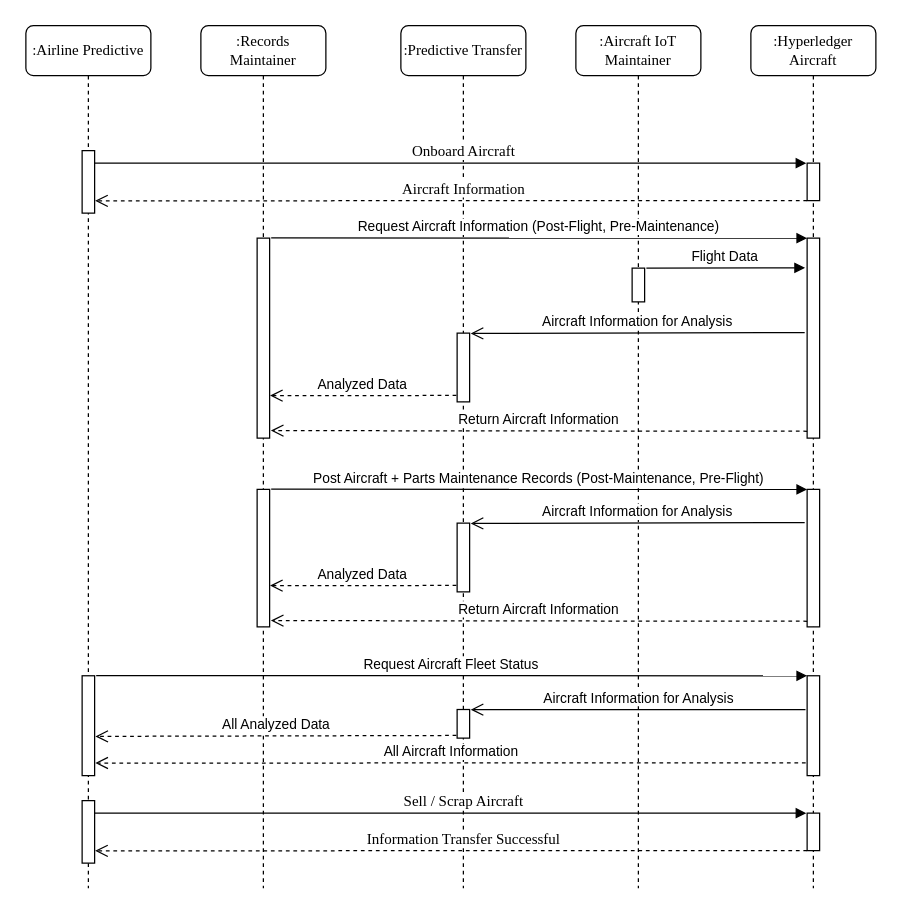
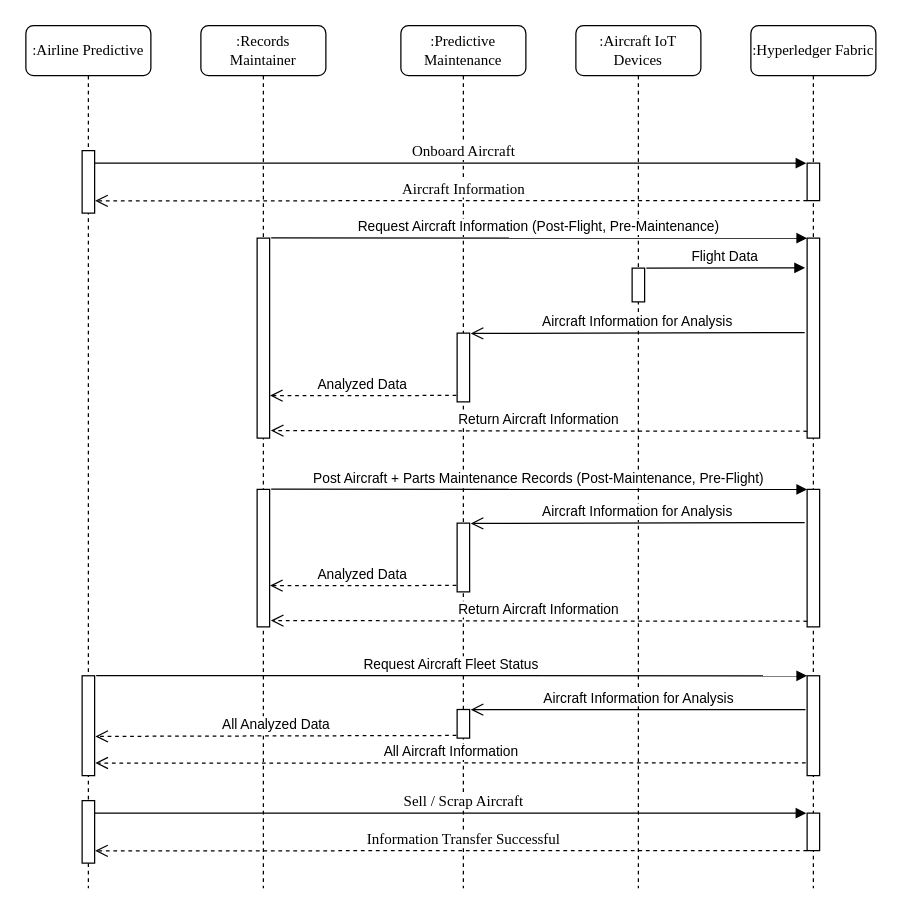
  <mxCell id="0" />
  <mxCell id="1" parent="0" />
  <mxCell id="2" value=":Records Maintainer" style="shape=umlLifeline;perimeter=lifelinePerimeter;whiteSpace=wrap;html=1;container=1;collapsible=0;recursiveResize=0;outlineConnect=0;rounded=1;shadow=0;comic=0;labelBackgroundColor=none;strokeWidth=1;fontFamily=Verdana;fontSize=12;align=center;" parent="1" vertex="1"><mxGeometry x="160" y="20" width="100" height="690" as="geometry" /></mxCell>
  <mxCell id="3" value="" style="html=1;points=[];perimeter=orthogonalPerimeter;rounded=0;shadow=0;comic=0;labelBackgroundColor=none;strokeWidth=1;fontFamily=Verdana;fontSize=12;align=center;" parent="2" vertex="1"><mxGeometry x="45" y="170" width="10" height="160" as="geometry" /></mxCell>
- <mxCell id="4" value=":Predictive Transfer" style="shape=umlLifeline;perimeter=lifelinePerimeter;whiteSpace=wrap;html=1;container=1;collapsible=0;recursiveResize=0;outlineConnect=0;rounded=1;shadow=0;comic=0;labelBackgroundColor=none;strokeWidth=1;fontFamily=Verdana;fontSize=12;align=center;" parent="1" vertex="1"><mxGeometry x="320" y="20" width="100" height="690" as="geometry" /></mxCell>
+ <mxCell id="4" value=":Predictive Maintenance" style="shape=umlLifeline;perimeter=lifelinePerimeter;whiteSpace=wrap;html=1;container=1;collapsible=0;recursiveResize=0;outlineConnect=0;rounded=1;shadow=0;comic=0;labelBackgroundColor=none;strokeWidth=1;fontFamily=Verdana;fontSize=12;align=center;" parent="1" vertex="1"><mxGeometry x="320" y="20" width="100" height="690" as="geometry" /></mxCell>
  <mxCell id="5" value="" style="html=1;points=[];perimeter=orthogonalPerimeter;" vertex="1" parent="4"><mxGeometry x="45" y="246" width="10" height="55" as="geometry" /></mxCell>
  <mxCell id="6" value="" style="html=1;points=[];perimeter=orthogonalPerimeter;" vertex="1" parent="4"><mxGeometry x="45" y="547.11" width="10" height="22.89" as="geometry" /></mxCell>
- <mxCell id="7" value=":Aircraft IoT Maintainer" style="shape=umlLifeline;perimeter=lifelinePerimeter;whiteSpace=wrap;html=1;container=1;collapsible=0;recursiveResize=0;outlineConnect=0;rounded=1;shadow=0;comic=0;labelBackgroundColor=none;strokeWidth=1;fontFamily=Verdana;fontSize=12;align=center;" parent="1" vertex="1"><mxGeometry x="460" y="20" width="100" height="690" as="geometry" /></mxCell>
+ <mxCell id="7" value=":Aircraft IoT Devices" style="shape=umlLifeline;perimeter=lifelinePerimeter;whiteSpace=wrap;html=1;container=1;collapsible=0;recursiveResize=0;outlineConnect=0;rounded=1;shadow=0;comic=0;labelBackgroundColor=none;strokeWidth=1;fontFamily=Verdana;fontSize=12;align=center;" parent="1" vertex="1"><mxGeometry x="460" y="20" width="100" height="690" as="geometry" /></mxCell>
  <mxCell id="8" value="" style="html=1;points=[];perimeter=orthogonalPerimeter;" vertex="1" parent="7"><mxGeometry x="45" y="194" width="10" height="27" as="geometry" /></mxCell>
- <mxCell id="9" value=":Hyperledger Aircraft" style="shape=umlLifeline;perimeter=lifelinePerimeter;whiteSpace=wrap;html=1;container=1;collapsible=0;recursiveResize=0;outlineConnect=0;rounded=1;shadow=0;comic=0;labelBackgroundColor=none;strokeWidth=1;fontFamily=Verdana;fontSize=12;align=center;" parent="1" vertex="1"><mxGeometry x="600" y="20" width="100" height="690" as="geometry" /></mxCell>
+ <mxCell id="9" value=":Hyperledger Fabric" style="shape=umlLifeline;perimeter=lifelinePerimeter;whiteSpace=wrap;html=1;container=1;collapsible=0;recursiveResize=0;outlineConnect=0;rounded=1;shadow=0;comic=0;labelBackgroundColor=none;strokeWidth=1;fontFamily=Verdana;fontSize=12;align=center;" parent="1" vertex="1"><mxGeometry x="600" y="20" width="100" height="690" as="geometry" /></mxCell>
  <mxCell id="10" value="" style="html=1;points=[];perimeter=orthogonalPerimeter;rounded=0;shadow=0;comic=0;labelBackgroundColor=none;strokeWidth=1;fontFamily=Verdana;fontSize=12;align=center;" parent="9" vertex="1"><mxGeometry x="45" y="110" width="10" height="30" as="geometry" /></mxCell>
  <mxCell id="11" value="" style="html=1;points=[];perimeter=orthogonalPerimeter;" vertex="1" parent="9"><mxGeometry x="45" y="170" width="10" height="160" as="geometry" /></mxCell>
  <mxCell id="12" value="" style="html=1;points=[];perimeter=orthogonalPerimeter;rounded=0;shadow=0;comic=0;labelBackgroundColor=none;strokeWidth=1;fontFamily=Verdana;fontSize=12;align=center;" vertex="1" parent="9"><mxGeometry x="-395" y="371" width="10" height="110" as="geometry" /></mxCell>
  <mxCell id="13" value="" style="html=1;points=[];perimeter=orthogonalPerimeter;" vertex="1" parent="9"><mxGeometry x="-235" y="398" width="10" height="55" as="geometry" /></mxCell>
  <mxCell id="14" value="" style="html=1;points=[];perimeter=orthogonalPerimeter;" vertex="1" parent="9"><mxGeometry x="45" y="371" width="10" height="110" as="geometry" /></mxCell>
  <mxCell id="15" value="Post Aircraft + Parts Maintenance Records (Post-Maintenance, Pre-Flight)" style="html=1;verticalAlign=bottom;endArrow=block;entryX=0;entryY=0;exitX=1.124;exitY=-0.001;exitDx=0;exitDy=0;exitPerimeter=0;" edge="1" parent="9" source="12" target="14"><mxGeometry relative="1" as="geometry"><mxPoint x="-330" y="371" as="sourcePoint" /></mxGeometry></mxCell>
  <mxCell id="16" value="Return Aircraft Information" style="html=1;verticalAlign=bottom;endArrow=open;dashed=1;endSize=8;exitX=0;exitY=0.95;" edge="1" parent="9"><mxGeometry relative="1" as="geometry"><mxPoint x="-384" y="476" as="targetPoint" /><mxPoint x="45" y="476.5" as="sourcePoint" /></mxGeometry></mxCell>
  <mxCell id="17" value="Analyzed Data" style="html=1;verticalAlign=bottom;endArrow=open;dashed=1;endSize=8;exitX=-0.061;exitY=0.907;exitDx=0;exitDy=0;exitPerimeter=0;entryX=1.032;entryY=0.826;entryDx=0;entryDy=0;entryPerimeter=0;" edge="1" parent="9" source="13"><mxGeometry relative="1" as="geometry"><mxPoint x="-384.68" y="447.98" as="targetPoint" /><mxPoint x="-250" y="448" as="sourcePoint" /></mxGeometry></mxCell>
  <mxCell id="18" value="Aircraft Information for Analysis" style="html=1;verticalAlign=bottom;endArrow=open;endSize=8;exitX=-0.195;exitY=0.607;exitDx=0;exitDy=0;exitPerimeter=0;entryX=1.087;entryY=0.005;entryDx=0;entryDy=0;entryPerimeter=0;" edge="1" parent="9" target="13"><mxGeometry relative="1" as="geometry"><mxPoint x="-220" y="398" as="targetPoint" /><mxPoint x="43.05" y="397.61" as="sourcePoint" /></mxGeometry></mxCell>
  <mxCell id="19" value="" style="html=1;points=[];perimeter=orthogonalPerimeter;" vertex="1" parent="9"><mxGeometry x="45" y="520.11" width="10" height="79.89" as="geometry" /></mxCell>
  <mxCell id="20" value=":Airline Predictive" style="shape=umlLifeline;perimeter=lifelinePerimeter;whiteSpace=wrap;html=1;container=1;collapsible=0;recursiveResize=0;outlineConnect=0;rounded=1;shadow=0;comic=0;labelBackgroundColor=none;strokeWidth=1;fontFamily=Verdana;fontSize=12;align=center;" parent="1" vertex="1"><mxGeometry x="20" y="20" width="100" height="690" as="geometry" /></mxCell>
  <mxCell id="21" value="" style="html=1;points=[];perimeter=orthogonalPerimeter;rounded=0;shadow=0;comic=0;labelBackgroundColor=none;strokeWidth=1;fontFamily=Verdana;fontSize=12;align=center;" parent="20" vertex="1"><mxGeometry x="45" y="100" width="10" height="50" as="geometry" /></mxCell>
  <mxCell id="22" value="" style="html=1;points=[];perimeter=orthogonalPerimeter;rounded=0;shadow=0;comic=0;labelBackgroundColor=none;strokeWidth=1;fontFamily=Verdana;fontSize=12;align=center;" vertex="1" parent="20"><mxGeometry x="45" y="520.11" width="10" height="79.89" as="geometry" /></mxCell>
  <mxCell id="23" value="" style="html=1;points=[];perimeter=orthogonalPerimeter;rounded=0;shadow=0;comic=0;labelBackgroundColor=none;strokeWidth=1;fontFamily=Verdana;fontSize=12;align=center;" vertex="1" parent="20"><mxGeometry x="625" y="630" width="10" height="30" as="geometry" /></mxCell>
  <mxCell id="24" value="" style="html=1;points=[];perimeter=orthogonalPerimeter;rounded=0;shadow=0;comic=0;labelBackgroundColor=none;strokeWidth=1;fontFamily=Verdana;fontSize=12;align=center;" vertex="1" parent="20"><mxGeometry x="45" y="620" width="10" height="50" as="geometry" /></mxCell>
  <mxCell id="25" value="Sell / Scrap Aircraft" style="html=1;verticalAlign=bottom;endArrow=block;entryX=-0.061;entryY=0;labelBackgroundColor=#ffffff;fontFamily=Verdana;fontSize=12;edgeStyle=elbowEdgeStyle;elbow=vertical;entryDx=0;entryDy=0;entryPerimeter=0;" edge="1" parent="20" source="24" target="23"><mxGeometry x="0.036" relative="1" as="geometry"><mxPoint x="120" y="630" as="sourcePoint" /><mxPoint as="offset" /></mxGeometry></mxCell>
  <mxCell id="26" value="Information Transfer Successful" style="html=1;verticalAlign=bottom;endArrow=open;dashed=1;endSize=8;labelBackgroundColor=#ffffff;fontFamily=Verdana;fontSize=12;elbow=vertical;entryX=1.041;entryY=0.803;entryDx=0;entryDy=0;entryPerimeter=0;" edge="1" parent="20" target="24"><mxGeometry x="-0.034" relative="1" as="geometry"><mxPoint x="120" y="660" as="targetPoint" /><mxPoint x="625" y="660" as="sourcePoint" /><mxPoint as="offset" /></mxGeometry></mxCell>
  <mxCell id="27" value="Onboard Aircraft" style="html=1;verticalAlign=bottom;endArrow=block;entryX=-0.061;entryY=0;labelBackgroundColor=#ffffff;fontFamily=Verdana;fontSize=12;edgeStyle=elbowEdgeStyle;elbow=vertical;entryDx=0;entryDy=0;entryPerimeter=0;" parent="1" source="21" target="10" edge="1"><mxGeometry x="0.036" relative="1" as="geometry"><mxPoint x="140" y="130" as="sourcePoint" /><mxPoint as="offset" /></mxGeometry></mxCell>
  <mxCell id="28" value="Aircraft Information" style="html=1;verticalAlign=bottom;endArrow=open;dashed=1;endSize=8;labelBackgroundColor=#ffffff;fontFamily=Verdana;fontSize=12;elbow=vertical;entryX=1.041;entryY=0.803;entryDx=0;entryDy=0;entryPerimeter=0;" edge="1" parent="1" target="21"><mxGeometry x="-0.034" relative="1" as="geometry"><mxPoint x="140" y="160" as="targetPoint" /><mxPoint x="645" y="160" as="sourcePoint" /><mxPoint as="offset" /></mxGeometry></mxCell>
  <mxCell id="29" value="Request Aircraft Information (Post-Flight, Pre-Maintenance)" style="html=1;verticalAlign=bottom;endArrow=block;entryX=0;entryY=0;exitX=1.124;exitY=-0.001;exitDx=0;exitDy=0;exitPerimeter=0;" edge="1" target="11" parent="1" source="3"><mxGeometry relative="1" as="geometry"><mxPoint x="270" y="190" as="sourcePoint" /></mxGeometry></mxCell>
  <mxCell id="30" value="Return Aircraft Information" style="html=1;verticalAlign=bottom;endArrow=open;dashed=1;endSize=8;exitX=0;exitY=0.95;" edge="1" parent="1"><mxGeometry relative="1" as="geometry"><mxPoint x="216" y="344" as="targetPoint" /><mxPoint x="645" y="344.5" as="sourcePoint" /></mxGeometry></mxCell>
  <mxCell id="31" value="Analyzed Data" style="html=1;verticalAlign=bottom;endArrow=open;dashed=1;endSize=8;exitX=-0.061;exitY=0.907;exitDx=0;exitDy=0;exitPerimeter=0;entryX=1.032;entryY=0.826;entryDx=0;entryDy=0;entryPerimeter=0;" edge="1" parent="1" source="5"><mxGeometry relative="1" as="geometry"><mxPoint x="215.32" y="315.98" as="targetPoint" /><mxPoint x="350" y="316" as="sourcePoint" /></mxGeometry></mxCell>
  <mxCell id="32" value="Aircraft Information for Analysis" style="html=1;verticalAlign=bottom;endArrow=open;endSize=8;exitX=-0.195;exitY=0.607;exitDx=0;exitDy=0;exitPerimeter=0;entryX=1.087;entryY=0.005;entryDx=0;entryDy=0;entryPerimeter=0;" edge="1" parent="1" target="5"><mxGeometry relative="1" as="geometry"><mxPoint x="380" y="266" as="targetPoint" /><mxPoint x="643.05" y="265.61" as="sourcePoint" /></mxGeometry></mxCell>
  <mxCell id="33" value="Flight Data" style="html=1;verticalAlign=bottom;endArrow=block;exitX=1.139;exitY=0;exitDx=0;exitDy=0;exitPerimeter=0;entryX=-0.169;entryY=0.086;entryDx=0;entryDy=0;entryPerimeter=0;" edge="1" parent="1" source="8"><mxGeometry relative="1" as="geometry"><mxPoint x="226.24" y="203.77" as="sourcePoint" /><mxPoint x="643.31" y="213.78" as="targetPoint" /></mxGeometry></mxCell>
  <mxCell id="34" value="Request Aircraft Fleet Status" style="html=1;verticalAlign=bottom;endArrow=block;entryX=0;entryY=0;exitX=1.124;exitY=-0.001;exitDx=0;exitDy=0;exitPerimeter=0;" edge="1" parent="1" source="22" target="19"><mxGeometry x="-0.002" relative="1" as="geometry"><mxPoint x="-435" y="460.11" as="sourcePoint" /><mxPoint as="offset" /></mxGeometry></mxCell>
  <mxCell id="35" value="All Analyzed Data" style="html=1;verticalAlign=bottom;endArrow=open;dashed=1;endSize=8;exitX=-0.061;exitY=0.907;exitDx=0;exitDy=0;exitPerimeter=0;entryX=1.061;entryY=0.607;entryDx=0;entryDy=0;entryPerimeter=0;" edge="1" parent="1" source="6" target="22"><mxGeometry relative="1" as="geometry"><mxPoint x="130" y="588" as="targetPoint" /><mxPoint x="-355" y="537.11" as="sourcePoint" /></mxGeometry></mxCell>
  <mxCell id="36" value="Aircraft Information for Analysis" style="html=1;verticalAlign=bottom;endArrow=open;endSize=8;entryX=1.087;entryY=0.005;entryDx=0;entryDy=0;entryPerimeter=0;exitX=-0.133;exitY=0.338;exitDx=0;exitDy=0;exitPerimeter=0;" edge="1" parent="1" target="6" source="19"><mxGeometry relative="1" as="geometry"><mxPoint x="-325" y="487.11" as="targetPoint" /><mxPoint x="610" y="567" as="sourcePoint" /></mxGeometry></mxCell>
  <mxCell id="37" value="All Aircraft Information" style="html=1;verticalAlign=bottom;endArrow=open;dashed=1;endSize=8;entryX=1.058;entryY=0.874;entryDx=0;entryDy=0;entryPerimeter=0;exitX=-0.117;exitY=0.873;exitDx=0;exitDy=0;exitPerimeter=0;" edge="1" parent="1" source="19" target="22"><mxGeometry relative="1" as="geometry"><mxPoint x="200" y="610" as="targetPoint" /><mxPoint x="629" y="610" as="sourcePoint" /></mxGeometry></mxCell>
